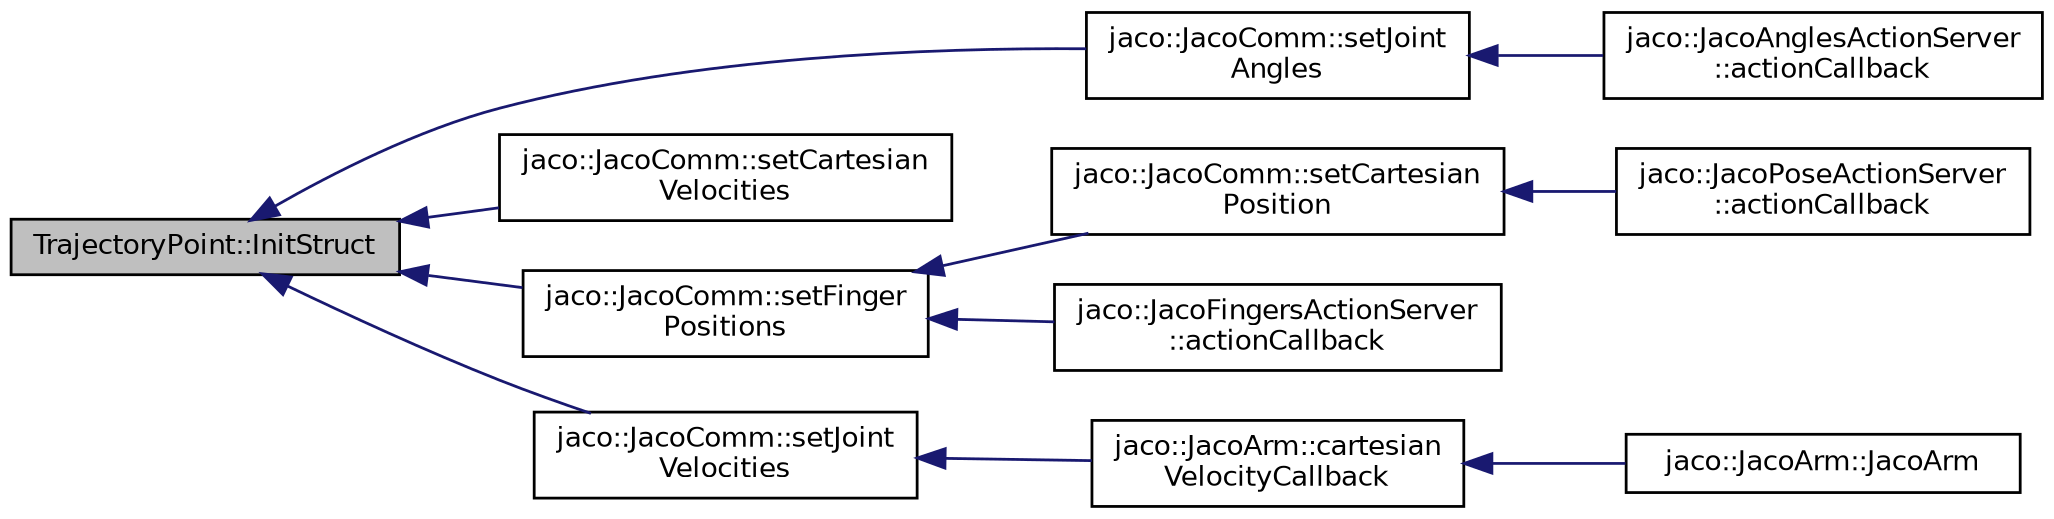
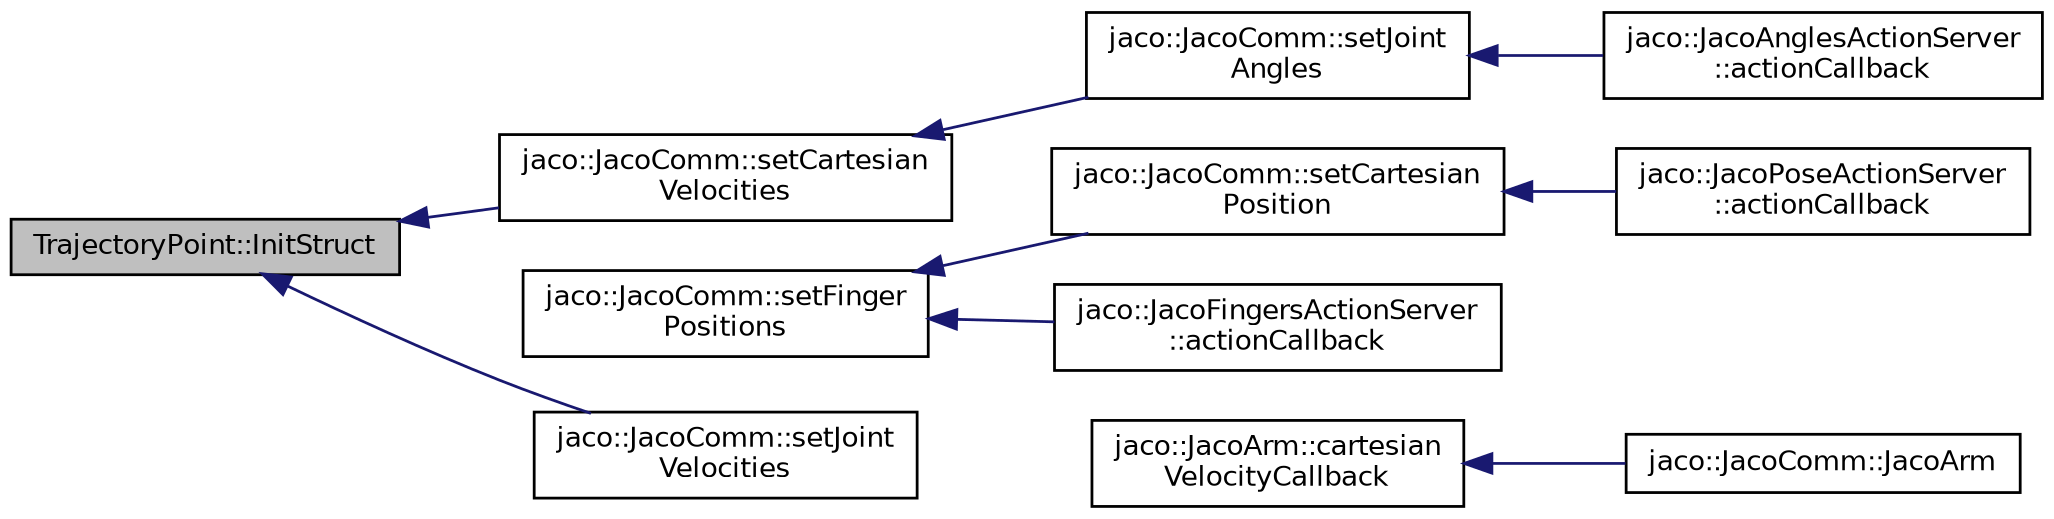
  digraph {
    rankdir=LR
    node [color=black fillcolor=white fontname=Helvetica fontsize=10 shape=record style=filled]
    edge [color=midnightblue dir=back fontname=Helvetica fontsize=10 labelfontname=Helvetica labelfontsize=10 style=solid]
    n1 [fillcolor=grey75 fontcolor=black height=0.2 label="TrajectoryPoint::InitStruct" width=0.4]
    n2 [height=0.2 label="jaco::JacoComm::setJoint\lAngles" width=0.4]
    n3 [height=0.2 label="jaco::JacoComm::setFinger\lPositions" width=0.4]
    n4 [height=0.2 label="jaco::JacoComm::setJoint\lVelocities" width=0.4]
    n5 [height=0.2 label="jaco::JacoComm::setCartesian\lVelocities" width=0.4]
    n6 [height=0.2 label="jaco::JacoAnglesActionServer\l::actionCallback" width=0.4]
    n7 [height=0.2 label="jaco::JacoComm::setCartesian\lPosition" width=0.4]
    n8 [height=0.2 label="jaco::JacoPoseActionServer\l::actionCallback" width=0.4]
    n9 [height=0.2 label="jaco::JacoFingersActionServer\l::actionCallback" width=0.4]
    n10 [height=0.2 label="jaco::JacoArm::cartesian\lVelocityCallback" width=0.4]
-   n11 [height=0.2 label="jaco::JacoArm::JacoArm" width=0.4]
-   n1 -> n2
-   n1 -> n3
+   n11 [height=0.2 label="jaco::JacoComm::JacoArm" width=0.4]
+   n5 -> n2
    n1 -> n4
    n1 -> n5
    n2 -> n6
    n3 -> n7
    n3 -> n9
-   n4 -> n10
    n7 -> n8
    n10 -> n11
  }
